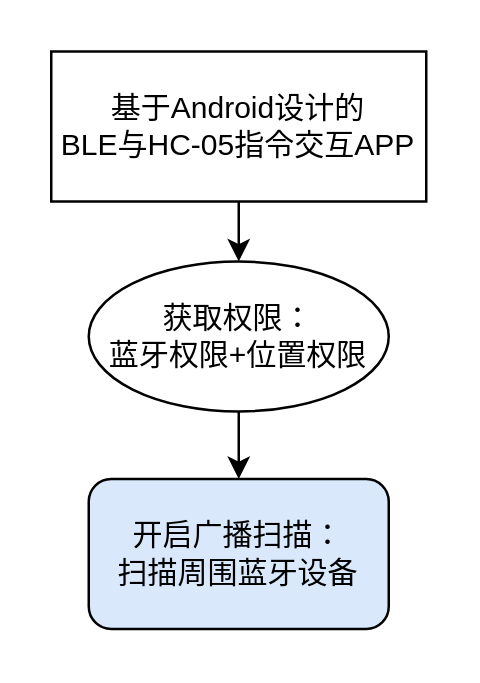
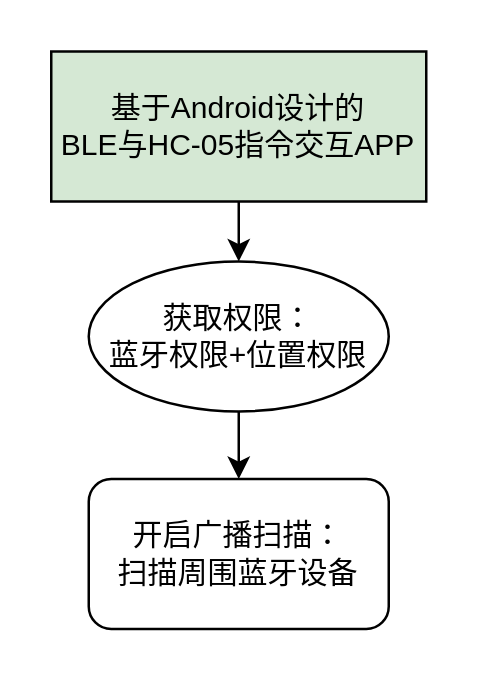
  <mxCell id="0" />
  <mxCell id="1" parent="0" />
  <mxCell id="2" value="" style="edgeStyle=orthogonalEdgeStyle;rounded=0;orthogonalLoop=1;jettySize=auto;html=1;" edge="1" parent="1" source="3" target="5"><mxGeometry relative="1" as="geometry" /></mxCell>
- <mxCell id="3" value="基于Android设计的&lt;br&gt;BLE与HC-05指令交互APP" style="rounded=0;whiteSpace=wrap;html=1;" vertex="1" parent="1"><mxGeometry x="20" y="20" width="150" height="60" as="geometry" /></mxCell>
+ <mxCell id="3" value="基于Android设计的&lt;br&gt;BLE与HC-05指令交互APP" style="rounded=0;whiteSpace=wrap;html=1;fillColor=#d5e8d4;" vertex="1" parent="1"><mxGeometry x="20" y="20" width="150" height="60" as="geometry" /></mxCell>
  <mxCell id="4" value="" style="edgeStyle=orthogonalEdgeStyle;rounded=0;orthogonalLoop=1;jettySize=auto;html=1;" edge="1" parent="1" source="5" target="6"><mxGeometry relative="1" as="geometry" /></mxCell>
  <mxCell id="5" value="获取权限：&lt;br&gt;蓝牙权限+位置权限" style="ellipse;whiteSpace=wrap;html=1;" vertex="1" parent="1"><mxGeometry x="35" y="104" width="120" height="60" as="geometry" /></mxCell>
- <mxCell id="6" value="开启广播扫描：&lt;br&gt;扫描周围蓝牙设备" style="whiteSpace=wrap;html=1;rounded=1;fillColor=#dae8fc;" vertex="1" parent="1"><mxGeometry x="35" y="191" width="120" height="60" as="geometry" /></mxCell>
+ <mxCell id="6" value="开启广播扫描：&lt;br&gt;扫描周围蓝牙设备" style="whiteSpace=wrap;html=1;rounded=1;" vertex="1" parent="1"><mxGeometry x="35" y="191" width="120" height="60" as="geometry" /></mxCell>
